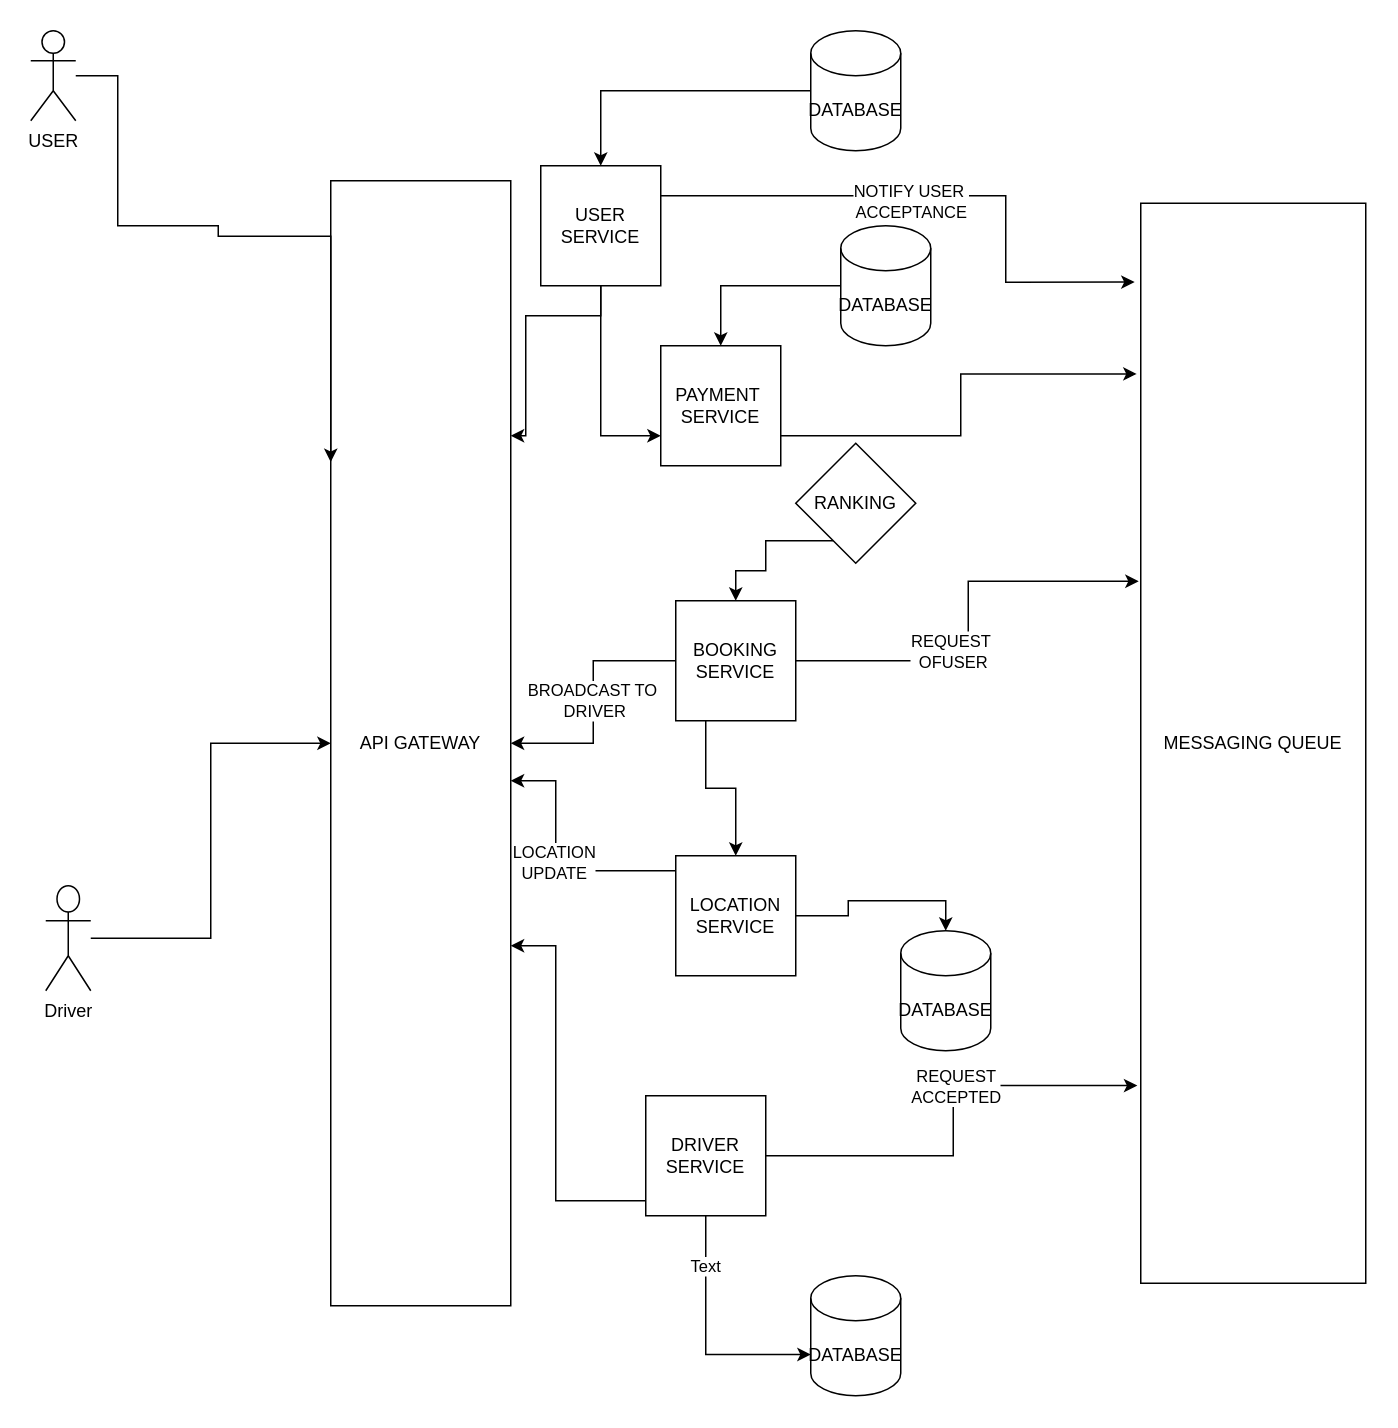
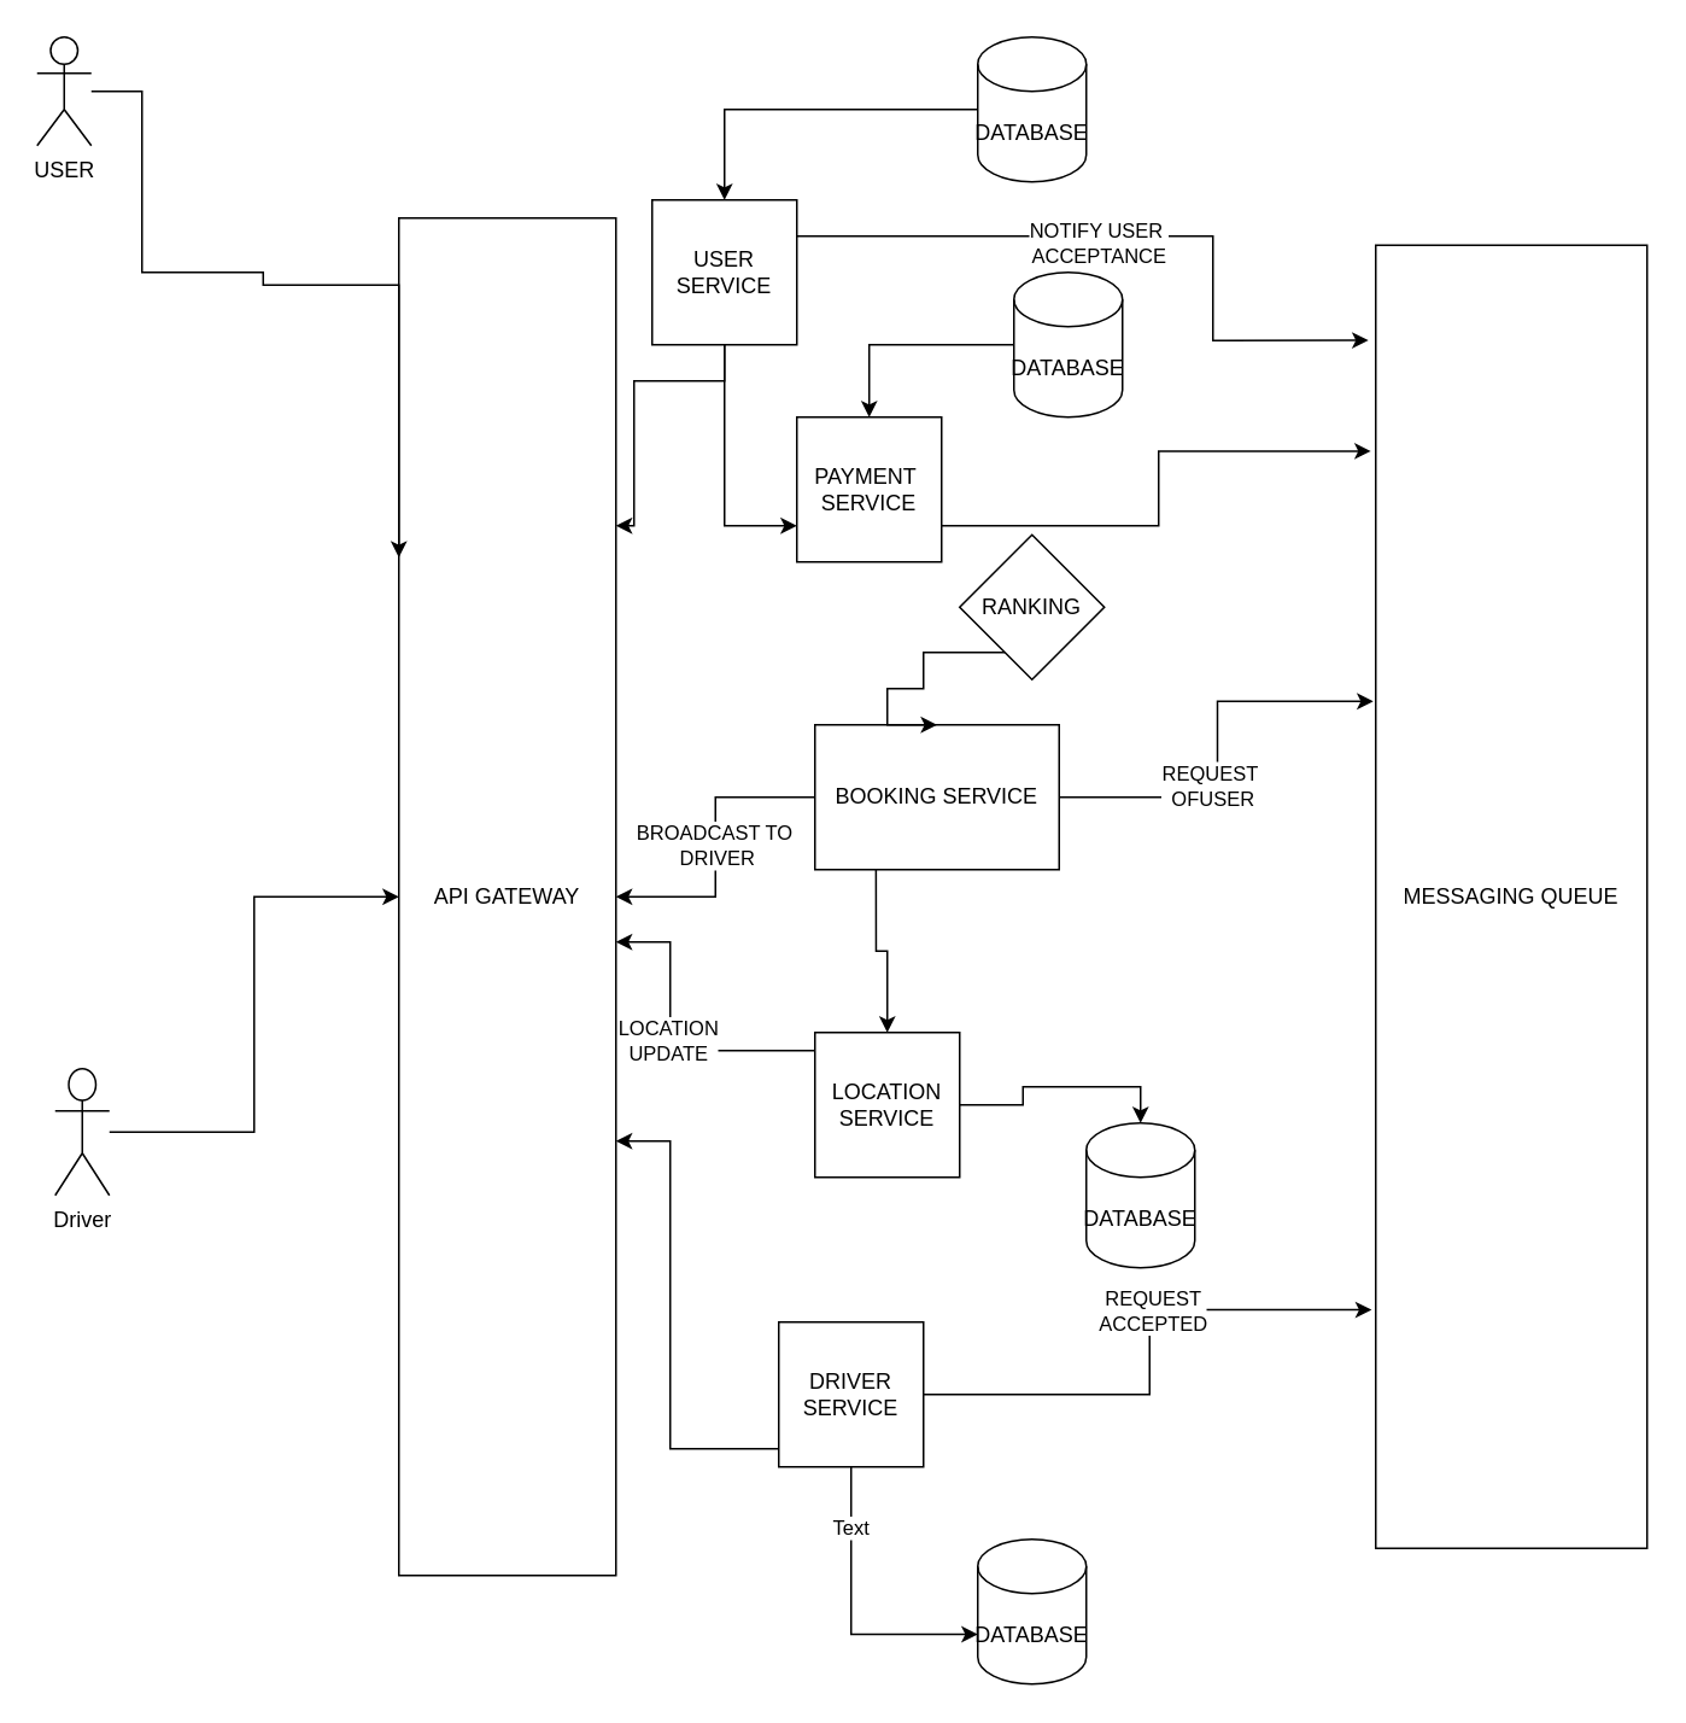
  <mxCell id="0" />
  <mxCell id="1" parent="0" />
  <mxCell id="2" value="API GATEWAY" style="rounded=0;whiteSpace=wrap;html=1;" vertex="1" parent="1"><mxGeometry x="220" y="120" width="120" height="750" as="geometry" /></mxCell>
  <mxCell id="3" value="" style="edgeStyle=orthogonalEdgeStyle;rounded=0;orthogonalLoop=1;jettySize=auto;html=1;entryX=0;entryY=0.5;entryDx=0;entryDy=0;" edge="1" parent="1" source="4" target="2"><mxGeometry relative="1" as="geometry"><mxPoint x="115" y="260" as="targetPoint" /></mxGeometry></mxCell>
  <mxCell id="4" value="Driver" style="shape=umlActor;verticalLabelPosition=bottom;verticalAlign=top;html=1;outlineConnect=0;" vertex="1" parent="1"><mxGeometry x="30" y="590" width="30" height="70" as="geometry" /></mxCell>
  <mxCell id="5" value="" style="edgeStyle=orthogonalEdgeStyle;rounded=0;orthogonalLoop=1;jettySize=auto;html=1;entryX=0;entryY=0.25;entryDx=0;entryDy=0;" edge="1" parent="1" source="6" target="2"><mxGeometry relative="1" as="geometry"><mxPoint x="145" y="80" as="targetPoint" /><Array as="points"><mxPoint x="78" y="50" /><mxPoint x="78" y="150" /><mxPoint x="145" y="150" /><mxPoint x="145" y="157" /></Array></mxGeometry></mxCell>
  <mxCell id="6" value="USER" style="shape=umlActor;verticalLabelPosition=bottom;verticalAlign=top;html=1;outlineConnect=0;" vertex="1" parent="1"><mxGeometry x="20" y="20" width="30" height="60" as="geometry" /></mxCell>
  <mxCell id="7" value="" style="edgeStyle=orthogonalEdgeStyle;rounded=0;orthogonalLoop=1;jettySize=auto;html=1;" edge="1" parent="1" source="11" target="2"><mxGeometry relative="1" as="geometry"><Array as="points"><mxPoint x="400" y="210" /><mxPoint x="350" y="210" /><mxPoint x="350" y="290" /></Array></mxGeometry></mxCell>
  <mxCell id="8" value="" style="edgeStyle=orthogonalEdgeStyle;rounded=0;orthogonalLoop=1;jettySize=auto;html=1;entryX=-0.027;entryY=0.073;entryDx=0;entryDy=0;entryPerimeter=0;" edge="1" parent="1" source="11" target="26"><mxGeometry relative="1" as="geometry"><mxPoint x="650" y="210" as="targetPoint" /><Array as="points"><mxPoint x="670" y="130" /><mxPoint x="670" y="188" /></Array></mxGeometry></mxCell>
  <mxCell id="9" value="NOTIFY USER&amp;nbsp;&lt;br&gt;ACCEPTANCE" style="edgeLabel;html=1;align=center;verticalAlign=middle;resizable=0;points=[];" vertex="1" connectable="0" parent="8"><mxGeometry x="-0.112" y="-3" relative="1" as="geometry"><mxPoint as="offset" /></mxGeometry></mxCell>
  <mxCell id="10" style="edgeStyle=orthogonalEdgeStyle;rounded=0;orthogonalLoop=1;jettySize=auto;html=1;exitX=0.5;exitY=1;exitDx=0;exitDy=0;entryX=0.75;entryY=1;entryDx=0;entryDy=0;" edge="1" parent="1" source="11" target="35"><mxGeometry relative="1" as="geometry" /></mxCell>
  <mxCell id="11" value="USER SERVICE" style="whiteSpace=wrap;html=1;aspect=fixed;" vertex="1" parent="1"><mxGeometry x="360" y="110" width="80" height="80" as="geometry" /></mxCell>
  <mxCell id="12" value="" style="edgeStyle=orthogonalEdgeStyle;rounded=0;orthogonalLoop=1;jettySize=auto;html=1;" edge="1" parent="1" source="13" target="2"><mxGeometry relative="1" as="geometry"><Array as="points"><mxPoint x="370" y="800" /><mxPoint x="370" y="630" /></Array></mxGeometry></mxCell>
  <mxCell id="13" value="DRIVER SERVICE" style="whiteSpace=wrap;html=1;aspect=fixed;" vertex="1" parent="1"><mxGeometry x="430" y="730" width="80" height="80" as="geometry" /></mxCell>
  <mxCell id="14" value="" style="edgeStyle=orthogonalEdgeStyle;rounded=0;orthogonalLoop=1;jettySize=auto;html=1;" edge="1" parent="1" source="19" target="2"><mxGeometry relative="1" as="geometry" /></mxCell>
  <mxCell id="15" value="BROADCAST TO&amp;nbsp;&lt;br&gt;DRIVER" style="edgeLabel;html=1;align=center;verticalAlign=middle;resizable=0;points=[];" vertex="1" connectable="0" parent="14"><mxGeometry x="-0.013" relative="1" as="geometry"><mxPoint as="offset" /></mxGeometry></mxCell>
  <mxCell id="16" value="" style="edgeStyle=orthogonalEdgeStyle;rounded=0;orthogonalLoop=1;jettySize=auto;html=1;entryX=-0.009;entryY=0.35;entryDx=0;entryDy=0;entryPerimeter=0;" edge="1" parent="1" source="19" target="26"><mxGeometry relative="1" as="geometry"><mxPoint x="650" y="390" as="targetPoint" /></mxGeometry></mxCell>
  <mxCell id="17" value="REQUEST&amp;nbsp;&lt;br&gt;OFUSER" style="edgeLabel;html=1;align=center;verticalAlign=middle;resizable=0;points=[];" vertex="1" connectable="0" parent="16"><mxGeometry x="-0.269" y="7" relative="1" as="geometry"><mxPoint x="1" as="offset" /></mxGeometry></mxCell>
  <mxCell id="18" style="edgeStyle=orthogonalEdgeStyle;rounded=0;orthogonalLoop=1;jettySize=auto;html=1;exitX=0.25;exitY=1;exitDx=0;exitDy=0;entryX=0.5;entryY=0;entryDx=0;entryDy=0;" edge="1" parent="1" source="19" target="23"><mxGeometry relative="1" as="geometry" /></mxCell>
- <mxCell id="19" value="BOOKING SERVICE" style="whiteSpace=wrap;html=1;aspect=fixed;" vertex="1" parent="1"><mxGeometry x="450" y="400" width="80" height="80" as="geometry" /></mxCell>
+ <mxCell id="19" value="BOOKING SERVICE" style="whiteSpace=wrap;html=1;aspect=fixed;" vertex="1" parent="1"><mxGeometry x="450" y="400" width="135" height="80" as="geometry" /></mxCell>
  <mxCell id="20" value="" style="edgeStyle=orthogonalEdgeStyle;rounded=0;orthogonalLoop=1;jettySize=auto;html=1;" edge="1" parent="1" source="23" target="2"><mxGeometry relative="1" as="geometry"><Array as="points"><mxPoint x="370" y="580" /><mxPoint x="370" y="520" /></Array></mxGeometry></mxCell>
  <mxCell id="21" value="LOCATION&lt;br&gt;UPDATE" style="edgeLabel;html=1;align=center;verticalAlign=middle;resizable=0;points=[];" vertex="1" connectable="0" parent="20"><mxGeometry x="0.015" y="2" relative="1" as="geometry"><mxPoint as="offset" /></mxGeometry></mxCell>
  <mxCell id="22" value="" style="edgeStyle=orthogonalEdgeStyle;rounded=0;orthogonalLoop=1;jettySize=auto;html=1;entryX=0.5;entryY=0;entryDx=0;entryDy=0;entryPerimeter=0;" edge="1" parent="1" source="23" target="27"><mxGeometry relative="1" as="geometry"><mxPoint x="470" y="710" as="targetPoint" /></mxGeometry></mxCell>
  <mxCell id="23" value="LOCATION SERVICE" style="whiteSpace=wrap;html=1;aspect=fixed;" vertex="1" parent="1"><mxGeometry x="450" y="570" width="80" height="80" as="geometry" /></mxCell>
  <mxCell id="24" style="edgeStyle=orthogonalEdgeStyle;rounded=0;orthogonalLoop=1;jettySize=auto;html=1;entryX=0.5;entryY=0;entryDx=0;entryDy=0;" edge="1" parent="1" source="25" target="11"><mxGeometry relative="1" as="geometry" /></mxCell>
  <mxCell id="25" value="DATABASE" style="shape=cylinder3;whiteSpace=wrap;html=1;boundedLbl=1;backgroundOutline=1;size=15;" vertex="1" parent="1"><mxGeometry x="540" y="20" width="60" height="80" as="geometry" /></mxCell>
  <mxCell id="26" value="MESSAGING QUEUE" style="rounded=0;whiteSpace=wrap;html=1;" vertex="1" parent="1"><mxGeometry x="760" y="135" width="150" height="720" as="geometry" /></mxCell>
  <mxCell id="27" value="DATABASE" style="shape=cylinder3;whiteSpace=wrap;html=1;boundedLbl=1;backgroundOutline=1;size=15;" vertex="1" parent="1"><mxGeometry x="600" y="620" width="60" height="80" as="geometry" /></mxCell>
  <mxCell id="28" style="edgeStyle=orthogonalEdgeStyle;rounded=0;orthogonalLoop=1;jettySize=auto;html=1;entryX=0.5;entryY=0;entryDx=0;entryDy=0;" edge="1" parent="1" source="29" target="19"><mxGeometry relative="1" as="geometry"><Array as="points"><mxPoint x="510" y="360" /><mxPoint x="510" y="380" /><mxPoint x="490" y="380" /></Array></mxGeometry></mxCell>
  <mxCell id="29" value="RANKING" style="rhombus;whiteSpace=wrap;html=1;" vertex="1" parent="1"><mxGeometry x="530" y="295" width="80" height="80" as="geometry" /></mxCell>
  <mxCell id="30" value="DATABASE" style="shape=cylinder3;whiteSpace=wrap;html=1;boundedLbl=1;backgroundOutline=1;size=15;" vertex="1" parent="1"><mxGeometry x="540" y="850" width="60" height="80" as="geometry" /></mxCell>
  <mxCell id="31" style="edgeStyle=orthogonalEdgeStyle;rounded=0;orthogonalLoop=1;jettySize=auto;html=1;exitX=1;exitY=0.5;exitDx=0;exitDy=0;entryX=-0.015;entryY=0.817;entryDx=0;entryDy=0;entryPerimeter=0;" edge="1" parent="1" source="13" target="26"><mxGeometry relative="1" as="geometry" /></mxCell>
  <mxCell id="32" value="REQUEST&lt;br&gt;ACCEPTED" style="edgeLabel;html=1;align=center;verticalAlign=middle;resizable=0;points=[];" vertex="1" connectable="0" parent="31"><mxGeometry x="0.178" y="1" relative="1" as="geometry"><mxPoint y="1" as="offset" /></mxGeometry></mxCell>
  <mxCell id="33" style="edgeStyle=orthogonalEdgeStyle;rounded=0;orthogonalLoop=1;jettySize=auto;html=1;exitX=0.5;exitY=1;exitDx=0;exitDy=0;entryX=0;entryY=0;entryDx=0;entryDy=52.5;entryPerimeter=0;" edge="1" parent="1" source="13" target="30"><mxGeometry relative="1" as="geometry" /></mxCell>
  <mxCell id="34" value="Text" style="edgeLabel;html=1;align=center;verticalAlign=middle;resizable=0;points=[];" vertex="1" connectable="0" parent="33"><mxGeometry x="-0.611" y="-1" relative="1" as="geometry"><mxPoint y="1" as="offset" /></mxGeometry></mxCell>
  <mxCell id="35" value="PAYMENT&amp;nbsp;&lt;br&gt;SERVICE" style="whiteSpace=wrap;html=1;aspect=fixed;direction=south;" vertex="1" parent="1"><mxGeometry x="440" y="230" width="80" height="80" as="geometry" /></mxCell>
  <mxCell id="36" style="edgeStyle=orthogonalEdgeStyle;rounded=0;orthogonalLoop=1;jettySize=auto;html=1;exitX=0.75;exitY=0;exitDx=0;exitDy=0;entryX=-0.018;entryY=0.158;entryDx=0;entryDy=0;entryPerimeter=0;" edge="1" parent="1" source="35" target="26"><mxGeometry relative="1" as="geometry" /></mxCell>
  <mxCell id="37" style="edgeStyle=orthogonalEdgeStyle;rounded=0;orthogonalLoop=1;jettySize=auto;html=1;entryX=0;entryY=0.5;entryDx=0;entryDy=0;" edge="1" parent="1" source="38" target="35"><mxGeometry relative="1" as="geometry" /></mxCell>
  <mxCell id="38" value="DATABASE" style="shape=cylinder3;whiteSpace=wrap;html=1;boundedLbl=1;backgroundOutline=1;size=15;" vertex="1" parent="1"><mxGeometry x="560" y="150" width="60" height="80" as="geometry" /></mxCell>
